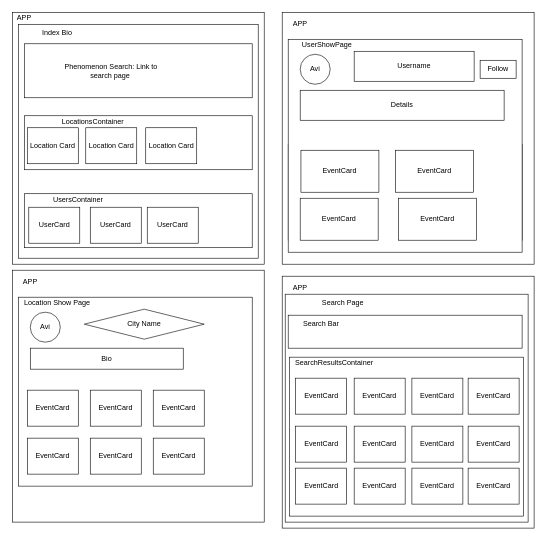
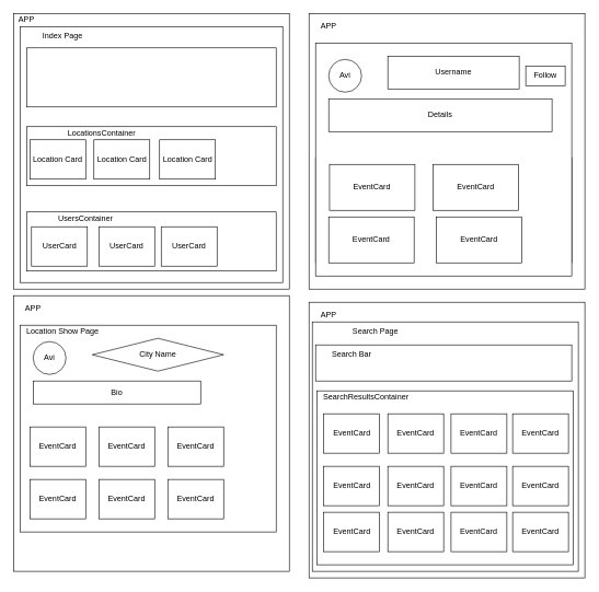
  <mxCell id="0" />
  <mxCell id="1" parent="0" />
  <mxCell id="2" value="" style="whiteSpace=wrap;html=1;aspect=fixed;align=left;" parent="1" vertex="1"><mxGeometry x="20" y="20" width="420" height="420" as="geometry" /></mxCell>
  <mxCell id="3" value="" style="rounded=0;whiteSpace=wrap;html=1;" parent="1" vertex="1"><mxGeometry x="30" y="40" width="400" height="390" as="geometry" /></mxCell>
  <mxCell id="4" value="" style="whiteSpace=wrap;html=1;aspect=fixed;align=left;" parent="1" vertex="1"><mxGeometry x="470" y="460" width="420" height="420" as="geometry" /></mxCell>
  <mxCell id="5" value="" style="rounded=0;whiteSpace=wrap;html=1;" parent="1" vertex="1"><mxGeometry x="475" y="490" width="405" height="380" as="geometry" /></mxCell>
  <mxCell id="6" value="" style="whiteSpace=wrap;html=1;aspect=fixed;align=left;" parent="1" vertex="1"><mxGeometry x="470" y="20" width="420" height="420" as="geometry" /></mxCell>
  <mxCell id="7" value="" style="rounded=0;whiteSpace=wrap;html=1;" parent="1" vertex="1"><mxGeometry x="480" y="240" width="390" height="160" as="geometry" /></mxCell>
  <mxCell id="8" value="" style="rounded=0;whiteSpace=wrap;html=1;" parent="1" vertex="1"><mxGeometry x="40" y="72.5" width="380" height="90" as="geometry" /></mxCell>
  <mxCell id="9" value="APP" style="text;html=1;strokeColor=none;fillColor=none;align=center;verticalAlign=middle;whiteSpace=wrap;rounded=0;" parent="1" vertex="1"><mxGeometry x="20" y="20" width="40" height="20" as="geometry" /></mxCell>
- <mxCell id="10" value="Phenomenon Search: Link to search page&amp;nbsp;" style="text;html=1;strokeColor=none;fillColor=none;align=center;verticalAlign=middle;whiteSpace=wrap;rounded=0;" parent="1" vertex="1"><mxGeometry x="90" y="107.5" width="190" height="20" as="geometry" /></mxCell>
  <mxCell id="11" value="APP" style="text;html=1;strokeColor=none;fillColor=none;align=center;verticalAlign=middle;whiteSpace=wrap;rounded=0;" parent="1" vertex="1"><mxGeometry x="480" y="30" width="40" height="20" as="geometry" /></mxCell>
  <mxCell id="12" value="" style="rounded=0;whiteSpace=wrap;html=1;" parent="1" vertex="1"><mxGeometry x="40" y="192.5" width="380" height="90" as="geometry" /></mxCell>
  <mxCell id="13" value="" style="rounded=0;whiteSpace=wrap;html=1;" parent="1" vertex="1"><mxGeometry x="40" y="322.5" width="380" height="90" as="geometry" /></mxCell>
  <mxCell id="14" value="LocationsContainer" style="text;html=1;strokeColor=none;fillColor=none;align=center;verticalAlign=middle;whiteSpace=wrap;rounded=0;" parent="1" vertex="1"><mxGeometry x="47.5" y="192.5" width="212.5" height="20" as="geometry" /></mxCell>
  <mxCell id="15" value="UsersContainer" style="text;html=1;strokeColor=none;fillColor=none;align=center;verticalAlign=middle;whiteSpace=wrap;rounded=0;" parent="1" vertex="1"><mxGeometry x="40" y="322.5" width="180" height="20" as="geometry" /></mxCell>
  <mxCell id="16" value="" style="rounded=0;whiteSpace=wrap;html=1;" parent="1" vertex="1"><mxGeometry x="480" y="65" width="390" height="355" as="geometry" /></mxCell>
  <mxCell id="17" value="Avi" style="ellipse;whiteSpace=wrap;html=1;aspect=fixed;" parent="1" vertex="1"><mxGeometry x="500" y="90" width="50" height="50" as="geometry" /></mxCell>
  <mxCell id="18" value="Username" style="rounded=0;whiteSpace=wrap;html=1;" parent="1" vertex="1"><mxGeometry x="590" y="85" width="200" height="50" as="geometry" /></mxCell>
  <mxCell id="19" value="Details" style="rounded=0;whiteSpace=wrap;html=1;" parent="1" vertex="1"><mxGeometry x="500" y="150" width="340" height="50" as="geometry" /></mxCell>
  <mxCell id="20" value="EventCard" style="rounded=0;whiteSpace=wrap;html=1;" parent="1" vertex="1"><mxGeometry x="501.25" y="250" width="130" height="70" as="geometry" /></mxCell>
- <mxCell id="21" value="UserShowPage" style="text;html=1;strokeColor=none;fillColor=none;align=center;verticalAlign=middle;whiteSpace=wrap;rounded=0;" parent="1" vertex="1"><mxGeometry x="480" y="65" width="130" height="20" as="geometry" /></mxCell>
  <mxCell id="22" value="" style="whiteSpace=wrap;html=1;aspect=fixed;align=left;" parent="1" vertex="1"><mxGeometry x="20" y="450" width="420" height="420" as="geometry" /></mxCell>
  <mxCell id="23" value="APP" style="text;html=1;strokeColor=none;fillColor=none;align=center;verticalAlign=middle;whiteSpace=wrap;rounded=0;" parent="1" vertex="1"><mxGeometry x="30" y="460" width="40" height="20" as="geometry" /></mxCell>
  <mxCell id="24" value="" style="rounded=0;whiteSpace=wrap;html=1;" parent="1" vertex="1"><mxGeometry x="30" y="495" width="390" height="315" as="geometry" /></mxCell>
  <mxCell id="25" value="Avi" style="ellipse;whiteSpace=wrap;html=1;aspect=fixed;" parent="1" vertex="1"><mxGeometry x="50" y="520" width="50" height="50" as="geometry" /></mxCell>
  <mxCell id="26" value="City Name" style="rhombus;whiteSpace=wrap;html=1;" parent="1" vertex="1"><mxGeometry x="140" y="515" width="200" height="50" as="geometry" /></mxCell>
  <mxCell id="27" value="Bio" style="rounded=0;whiteSpace=wrap;html=1;" parent="1" vertex="1"><mxGeometry x="50" y="580" width="255" height="35" as="geometry" /></mxCell>
  <mxCell id="28" value="Location Show Page" style="text;html=1;strokeColor=none;fillColor=none;align=center;verticalAlign=middle;whiteSpace=wrap;rounded=0;" parent="1" vertex="1"><mxGeometry x="30" y="495" width="130" height="20" as="geometry" /></mxCell>
  <mxCell id="29" value="" style="rounded=0;whiteSpace=wrap;html=1;" parent="1" vertex="1"><mxGeometry x="482.5" y="595" width="390" height="265" as="geometry" /></mxCell>
  <mxCell id="30" value="APP" style="text;html=1;strokeColor=none;fillColor=none;align=center;verticalAlign=middle;whiteSpace=wrap;rounded=0;" parent="1" vertex="1"><mxGeometry x="480" y="470" width="40" height="20" as="geometry" /></mxCell>
  <mxCell id="31" value="" style="rounded=0;whiteSpace=wrap;html=1;" parent="1" vertex="1"><mxGeometry x="480" y="525" width="390" height="55" as="geometry" /></mxCell>
  <mxCell id="32" value="Search Bar" style="text;html=1;strokeColor=none;fillColor=none;align=center;verticalAlign=middle;whiteSpace=wrap;rounded=0;" parent="1" vertex="1"><mxGeometry x="470" y="530" width="130" height="20" as="geometry" /></mxCell>
  <mxCell id="33" value="Follow" style="rounded=0;whiteSpace=wrap;html=1;" parent="1" vertex="1"><mxGeometry x="800" y="100" width="60" height="30" as="geometry" /></mxCell>
  <mxCell id="34" value="Search Page&amp;nbsp;" style="text;html=1;strokeColor=none;fillColor=none;align=center;verticalAlign=middle;whiteSpace=wrap;rounded=0;" parent="1" vertex="1"><mxGeometry x="486.25" y="495" width="173.75" height="20" as="geometry" /></mxCell>
- <mxCell id="35" value="Index Bio" style="text;html=1;strokeColor=none;fillColor=none;align=center;verticalAlign=middle;whiteSpace=wrap;rounded=0;" parent="1" vertex="1"><mxGeometry x="40" y="45" width="110" height="20" as="geometry" /></mxCell>
+ <mxCell id="35" value="Index Page" style="text;html=1;strokeColor=none;fillColor=none;align=center;verticalAlign=middle;whiteSpace=wrap;rounded=0;" parent="1" vertex="1"><mxGeometry x="40" y="45" width="110" height="20" as="geometry" /></mxCell>
  <mxCell id="36" value="EventCard" style="rounded=0;whiteSpace=wrap;html=1;" vertex="1" parent="1"><mxGeometry x="658.75" y="250" width="130" height="70" as="geometry" /></mxCell>
  <mxCell id="37" value="&lt;span&gt;EventCard&lt;/span&gt;" style="rounded=0;whiteSpace=wrap;html=1;" vertex="1" parent="1"><mxGeometry x="500" y="330" width="130" height="70" as="geometry" /></mxCell>
  <mxCell id="38" value="EventCard" style="rounded=0;whiteSpace=wrap;html=1;" vertex="1" parent="1"><mxGeometry x="663.75" y="330" width="130" height="70" as="geometry" /></mxCell>
  <mxCell id="39" value="Location Card" style="rounded=0;whiteSpace=wrap;html=1;" vertex="1" parent="1"><mxGeometry x="45" y="212.5" width="85" height="60" as="geometry" /></mxCell>
  <mxCell id="40" value="Location Card" style="rounded=0;whiteSpace=wrap;html=1;" vertex="1" parent="1"><mxGeometry x="142.5" y="212.5" width="85" height="60" as="geometry" /></mxCell>
  <mxCell id="41" value="Location Card" style="rounded=0;whiteSpace=wrap;html=1;" vertex="1" parent="1"><mxGeometry x="242.5" y="212.5" width="85" height="60" as="geometry" /></mxCell>
  <mxCell id="42" value="UserCard" style="rounded=0;whiteSpace=wrap;html=1;" vertex="1" parent="1"><mxGeometry x="47.5" y="345" width="85" height="60" as="geometry" /></mxCell>
  <mxCell id="43" value="UserCard" style="rounded=0;whiteSpace=wrap;html=1;" vertex="1" parent="1"><mxGeometry x="245" y="345" width="85" height="60" as="geometry" /></mxCell>
  <mxCell id="44" value="UserCard" style="rounded=0;whiteSpace=wrap;html=1;" vertex="1" parent="1"><mxGeometry x="150" y="345" width="85" height="60" as="geometry" /></mxCell>
  <mxCell id="45" value="EventCard" style="rounded=0;whiteSpace=wrap;html=1;" vertex="1" parent="1"><mxGeometry x="45" y="650" width="85" height="60" as="geometry" /></mxCell>
  <mxCell id="46" value="EventCard" style="rounded=0;whiteSpace=wrap;html=1;" vertex="1" parent="1"><mxGeometry x="150" y="650" width="85" height="60" as="geometry" /></mxCell>
  <mxCell id="47" value="EventCard" style="rounded=0;whiteSpace=wrap;html=1;" vertex="1" parent="1"><mxGeometry x="255" y="650" width="85" height="60" as="geometry" /></mxCell>
  <mxCell id="48" value="EventCard" style="rounded=0;whiteSpace=wrap;html=1;" vertex="1" parent="1"><mxGeometry x="45" y="730" width="85" height="60" as="geometry" /></mxCell>
  <mxCell id="49" value="EventCard" style="rounded=0;whiteSpace=wrap;html=1;" vertex="1" parent="1"><mxGeometry x="150" y="730" width="85" height="60" as="geometry" /></mxCell>
  <mxCell id="50" value="EventCard" style="rounded=0;whiteSpace=wrap;html=1;" vertex="1" parent="1"><mxGeometry x="255" y="730" width="85" height="60" as="geometry" /></mxCell>
  <mxCell id="51" value="EventCard" style="rounded=0;whiteSpace=wrap;html=1;" vertex="1" parent="1"><mxGeometry x="492.5" y="630" width="85" height="60" as="geometry" /></mxCell>
  <mxCell id="52" value="EventCard" style="rounded=0;whiteSpace=wrap;html=1;" vertex="1" parent="1"><mxGeometry x="492.5" y="710" width="85" height="60" as="geometry" /></mxCell>
  <mxCell id="53" value="EventCard" style="rounded=0;whiteSpace=wrap;html=1;" vertex="1" parent="1"><mxGeometry x="590" y="630" width="85" height="60" as="geometry" /></mxCell>
  <mxCell id="54" value="SearchResultsContainer" style="text;html=1;strokeColor=none;fillColor=none;align=center;verticalAlign=middle;whiteSpace=wrap;rounded=0;" vertex="1" parent="1"><mxGeometry x="470" y="595" width="173.75" height="20" as="geometry" /></mxCell>
  <mxCell id="55" value="EventCard" style="rounded=0;whiteSpace=wrap;html=1;" vertex="1" parent="1"><mxGeometry x="590" y="710" width="85" height="60" as="geometry" /></mxCell>
  <mxCell id="56" value="EventCard" style="rounded=0;whiteSpace=wrap;html=1;" vertex="1" parent="1"><mxGeometry x="686.25" y="630" width="85" height="60" as="geometry" /></mxCell>
  <mxCell id="57" value="EventCard" style="rounded=0;whiteSpace=wrap;html=1;" vertex="1" parent="1"><mxGeometry x="686.25" y="710" width="85" height="60" as="geometry" /></mxCell>
  <mxCell id="58" value="EventCard" style="rounded=0;whiteSpace=wrap;html=1;" vertex="1" parent="1"><mxGeometry x="780" y="630" width="85" height="60" as="geometry" /></mxCell>
  <mxCell id="59" value="EventCard" style="rounded=0;whiteSpace=wrap;html=1;" vertex="1" parent="1"><mxGeometry x="780" y="710" width="85" height="60" as="geometry" /></mxCell>
  <mxCell id="60" value="EventCard" style="rounded=0;whiteSpace=wrap;html=1;" vertex="1" parent="1"><mxGeometry x="492.5" y="780" width="85" height="60" as="geometry" /></mxCell>
  <mxCell id="61" value="EventCard" style="rounded=0;whiteSpace=wrap;html=1;" vertex="1" parent="1"><mxGeometry x="590" y="780" width="85" height="60" as="geometry" /></mxCell>
  <mxCell id="62" value="EventCard" style="rounded=0;whiteSpace=wrap;html=1;" vertex="1" parent="1"><mxGeometry x="686.25" y="780" width="85" height="60" as="geometry" /></mxCell>
  <mxCell id="63" value="EventCard" style="rounded=0;whiteSpace=wrap;html=1;" vertex="1" parent="1"><mxGeometry x="780" y="780" width="85" height="60" as="geometry" /></mxCell>
